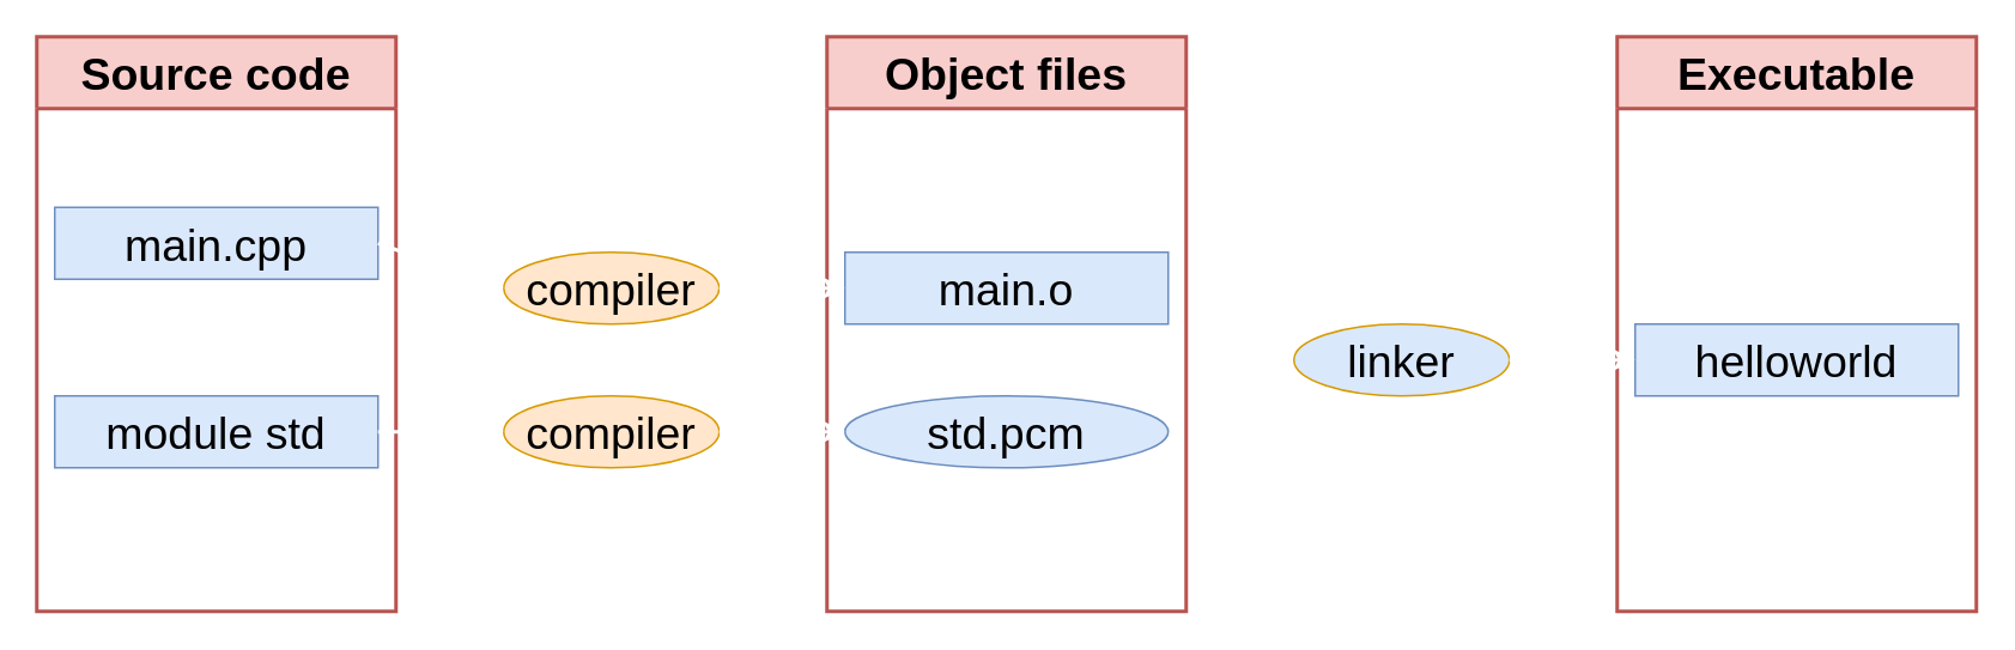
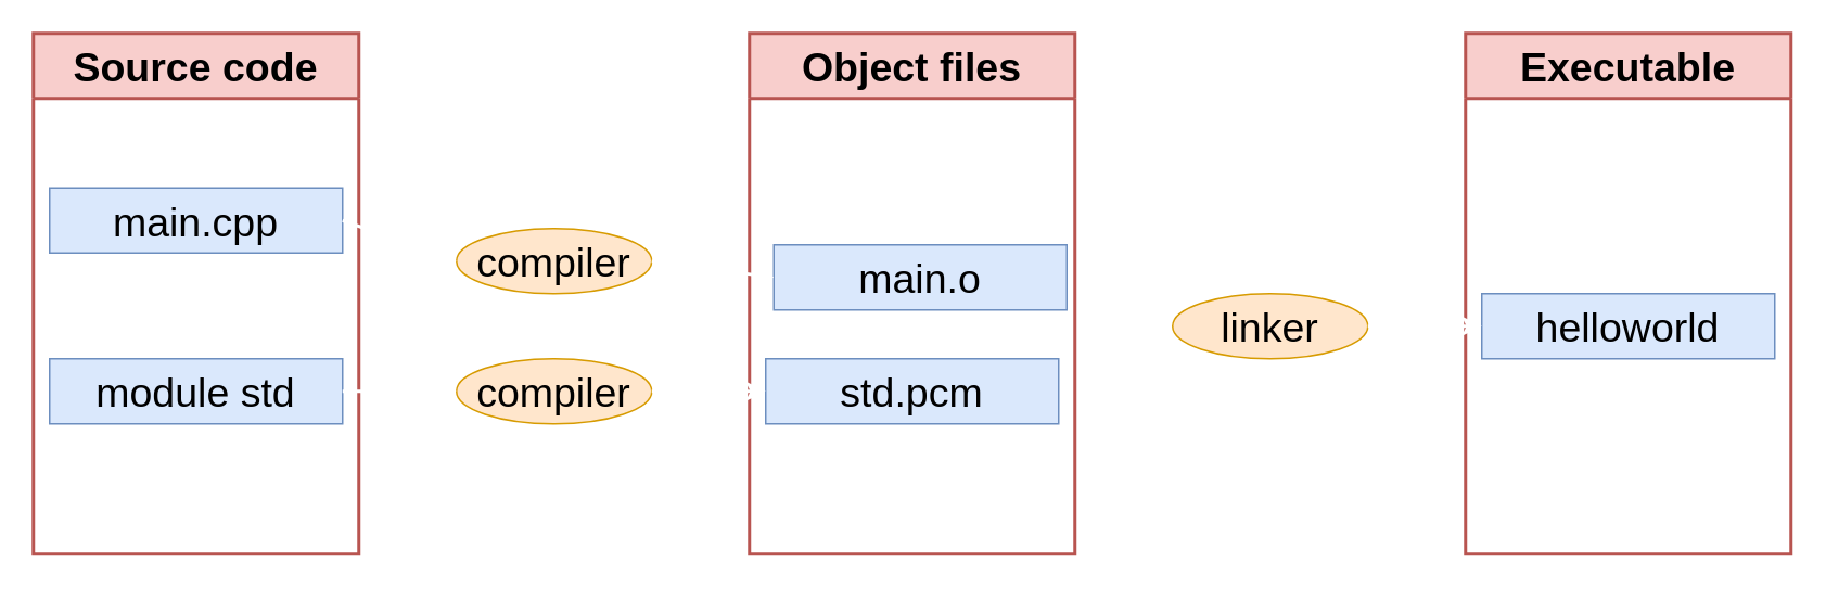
  <mxCell id="0" />
  <mxCell id="1" parent="0" />
  <mxCell id="2" value="&lt;font style=&quot;font-size: 25px;&quot;&gt;Executable&lt;/font&gt;" style="swimlane;whiteSpace=wrap;html=1;startSize=40;fillColor=#f8cecc;strokeColor=#b85450;strokeWidth=2;" parent="1" vertex="1"><mxGeometry x="900" y="20" width="200" height="320" as="geometry"><mxRectangle x="50" y="150" width="140" height="30" as="alternateBounds" /></mxGeometry></mxCell>
  <mxCell id="3" value="&lt;font style=&quot;font-size: 25px;&quot;&gt;Object files&lt;/font&gt;" style="swimlane;whiteSpace=wrap;html=1;startSize=40;fillColor=#f8cecc;strokeColor=#b85450;strokeWidth=2;" parent="1" vertex="1"><mxGeometry x="460" y="20" width="200" height="320" as="geometry"><mxRectangle x="50" y="150" width="140" height="30" as="alternateBounds" /></mxGeometry></mxCell>
  <mxCell id="4" value="&lt;font style=&quot;font-size: 25px;&quot;&gt;Source code&lt;/font&gt;" style="swimlane;whiteSpace=wrap;html=1;startSize=40;fillColor=#f8cecc;strokeColor=#b85450;strokeWidth=2;" parent="1" vertex="1"><mxGeometry x="20" y="20" width="200" height="320" as="geometry"><mxRectangle x="50" y="150" width="140" height="30" as="alternateBounds" /></mxGeometry></mxCell>
  <mxCell id="5" value="&lt;font style=&quot;font-size: 25px;&quot;&gt;compiler&lt;/font&gt;" style="ellipse;whiteSpace=wrap;html=1;fillColor=#ffe6cc;strokeColor=#d79b00;" parent="1" vertex="1"><mxGeometry x="280" y="220" width="120" height="40" as="geometry" /></mxCell>
  <mxCell id="6" value="&lt;font style=&quot;font-size: 25px;&quot;&gt;compiler&lt;/font&gt;" style="ellipse;whiteSpace=wrap;html=1;fillColor=#ffe6cc;strokeColor=#d79b00;" parent="1" vertex="1"><mxGeometry x="280" y="140" width="120" height="40" as="geometry" /></mxCell>
- <mxCell id="7" value="&lt;font style=&quot;font-size: 25px;&quot;&gt;linker&lt;/font&gt;" style="ellipse;whiteSpace=wrap;html=1;fillColor=#dae8fc;strokeColor=#d79b00;" parent="1" vertex="1"><mxGeometry x="720" y="180" width="120" height="40" as="geometry" /></mxCell>
- <mxCell id="8" value="&lt;font style=&quot;font-size: 25px;&quot;&gt;main.o&lt;/font&gt;" style="rounded=0;whiteSpace=wrap;html=1;fillColor=#dae8fc;strokeColor=#6c8ebf;" parent="1" vertex="1"><mxGeometry x="470" y="140" width="180" height="40" as="geometry" /></mxCell>
- <mxCell id="9" value="&lt;font style=&quot;font-size: 25px;&quot;&gt;std.pcm&lt;/font&gt;" style="ellipse;whiteSpace=wrap;html=1;fillColor=#dae8fc;strokeColor=#6c8ebf;" parent="1" vertex="1"><mxGeometry x="470" y="220" width="180" height="40" as="geometry" /></mxCell>
+ <mxCell id="7" value="&lt;font style=&quot;font-size: 25px;&quot;&gt;linker&lt;/font&gt;" style="ellipse;whiteSpace=wrap;html=1;fillColor=#ffe6cc;strokeColor=#d79b00;" parent="1" vertex="1"><mxGeometry x="720" y="180" width="120" height="40" as="geometry" /></mxCell>
+ <mxCell id="8" value="&lt;font style=&quot;font-size: 25px;&quot;&gt;main.o&lt;/font&gt;" style="rounded=0;whiteSpace=wrap;html=1;fillColor=#dae8fc;strokeColor=#6c8ebf;" parent="1" vertex="1"><mxGeometry x="475" y="150" width="180" height="40" as="geometry" /></mxCell>
+ <mxCell id="9" value="&lt;font style=&quot;font-size: 25px;&quot;&gt;std.pcm&lt;/font&gt;" style="rounded=0;whiteSpace=wrap;html=1;fillColor=#dae8fc;strokeColor=#6c8ebf;" parent="1" vertex="1"><mxGeometry x="470" y="220" width="180" height="40" as="geometry" /></mxCell>
  <mxCell id="10" value="&lt;font style=&quot;font-size: 25px;&quot;&gt;main.cpp&lt;/font&gt;" style="rounded=0;whiteSpace=wrap;html=1;fillColor=#dae8fc;strokeColor=#6c8ebf;" parent="1" vertex="1"><mxGeometry x="30" y="115" width="180" height="40" as="geometry" /></mxCell>
  <mxCell id="11" value="&lt;font style=&quot;font-size: 25px;&quot;&gt;module std&lt;/font&gt;" style="rounded=0;whiteSpace=wrap;html=1;fillColor=#dae8fc;strokeColor=#6c8ebf;" parent="1" vertex="1"><mxGeometry x="30" y="220" width="180" height="40" as="geometry" /></mxCell>
  <mxCell id="12" value="&lt;font style=&quot;font-size: 25px;&quot;&gt;helloworld&lt;/font&gt;" style="rounded=0;whiteSpace=wrap;html=1;fillColor=#dae8fc;strokeColor=#6c8ebf;" parent="1" vertex="1"><mxGeometry x="910" y="180" width="180" height="40" as="geometry" /></mxCell>
  <mxCell id="13" value="" style="endArrow=classic;html=1;rounded=0;exitX=1;exitY=0.5;exitDx=0;exitDy=0;entryX=0;entryY=0.5;entryDx=0;entryDy=0;strokeWidth=2;strokeColor=#FFFFFF;" parent="1" source="10" target="6" edge="1"><mxGeometry width="50" height="50" relative="1" as="geometry"><mxPoint x="360" y="280" as="sourcePoint" /><mxPoint x="410" y="230" as="targetPoint" /></mxGeometry></mxCell>
  <mxCell id="14" value="" style="endArrow=classic;html=1;rounded=0;exitX=1;exitY=0.5;exitDx=0;exitDy=0;entryX=0;entryY=0.5;entryDx=0;entryDy=0;strokeWidth=2;strokeColor=#FFFFFF;" parent="1" source="11" target="5" edge="1"><mxGeometry width="50" height="50" relative="1" as="geometry"><mxPoint x="360" y="280" as="sourcePoint" /><mxPoint x="410" y="230" as="targetPoint" /></mxGeometry></mxCell>
  <mxCell id="15" value="" style="endArrow=classic;html=1;rounded=0;exitX=1;exitY=0.5;exitDx=0;exitDy=0;entryX=0;entryY=0.5;entryDx=0;entryDy=0;strokeWidth=2;strokeColor=#FFFFFF;" parent="1" source="6" target="8" edge="1"><mxGeometry width="50" height="50" relative="1" as="geometry"><mxPoint x="360" y="280" as="sourcePoint" /><mxPoint x="410" y="230" as="targetPoint" /></mxGeometry></mxCell>
  <mxCell id="16" value="" style="endArrow=classic;html=1;rounded=0;entryX=0;entryY=0.5;entryDx=0;entryDy=0;exitX=1;exitY=0.5;exitDx=0;exitDy=0;strokeWidth=2;strokeColor=#FFFFFF;" parent="1" source="5" target="9" edge="1"><mxGeometry width="50" height="50" relative="1" as="geometry"><mxPoint x="360" y="280" as="sourcePoint" /><mxPoint x="410" y="230" as="targetPoint" /></mxGeometry></mxCell>
  <mxCell id="17" value="" style="endArrow=classic;html=1;rounded=0;entryX=0;entryY=0.5;entryDx=0;entryDy=0;strokeWidth=2;strokeColor=#FFFFFF;" parent="1" target="12" edge="1"><mxGeometry width="50" height="50" relative="1" as="geometry"><mxPoint x="840" y="200" as="sourcePoint" /><mxPoint x="410" y="230" as="targetPoint" /></mxGeometry></mxCell>
